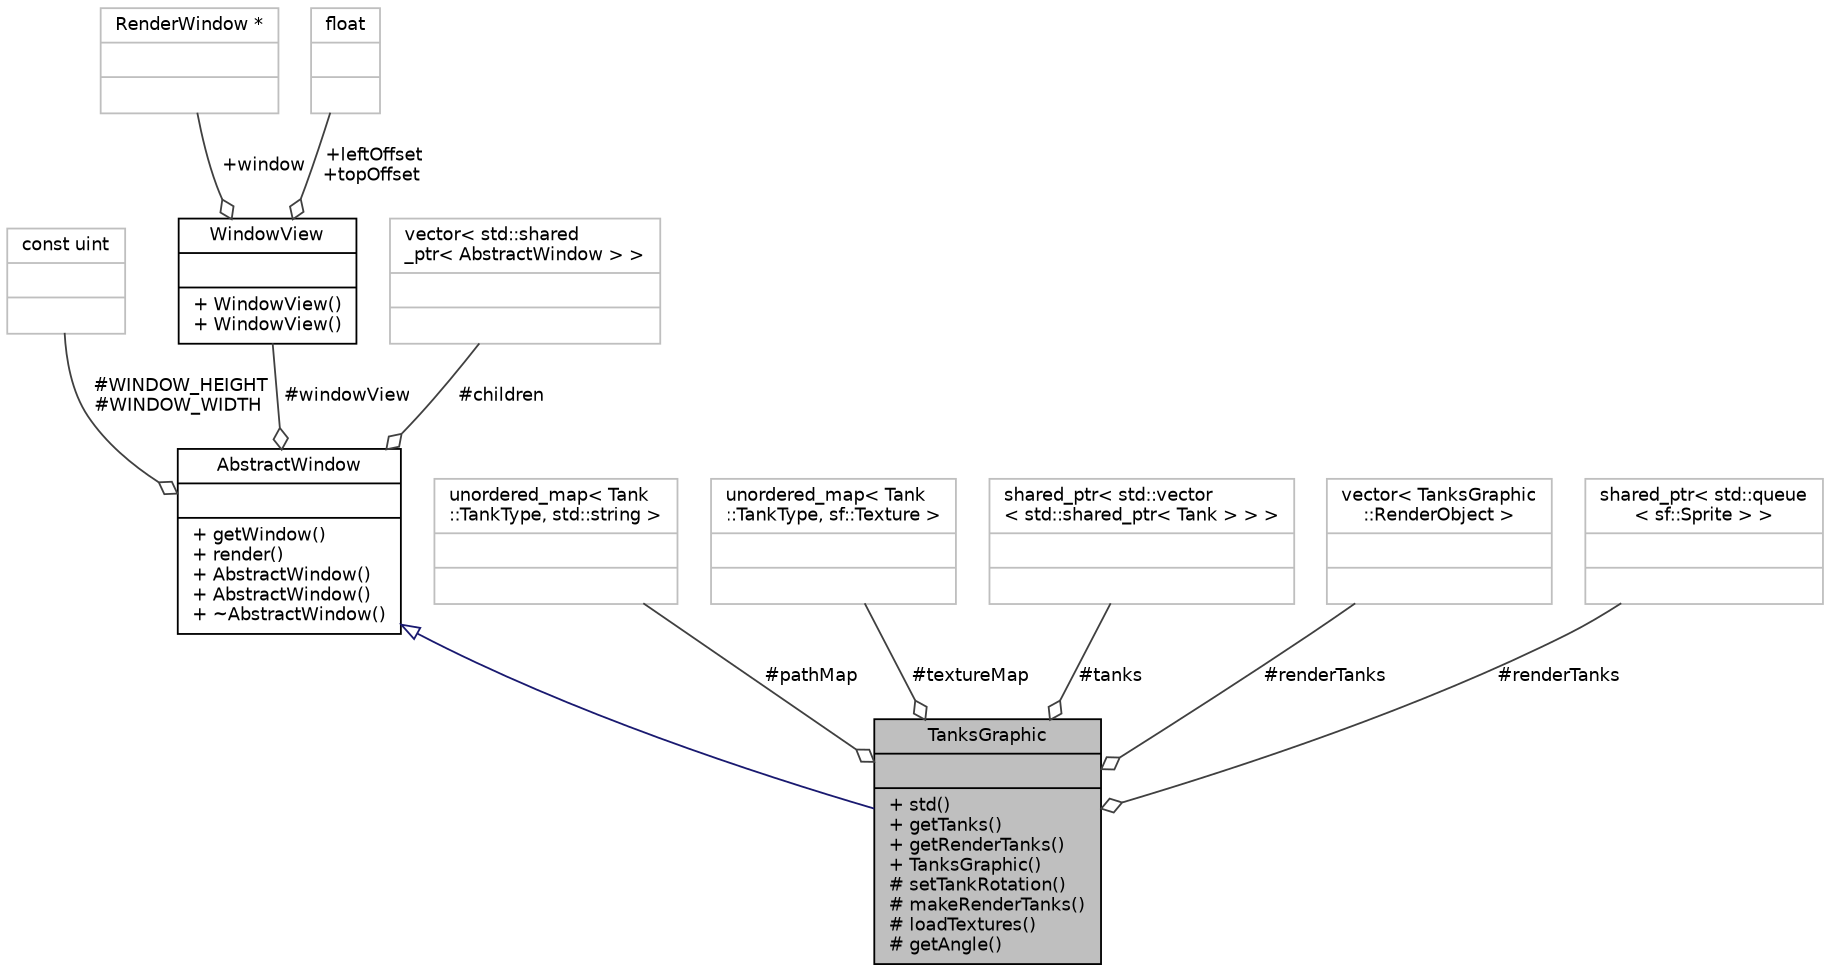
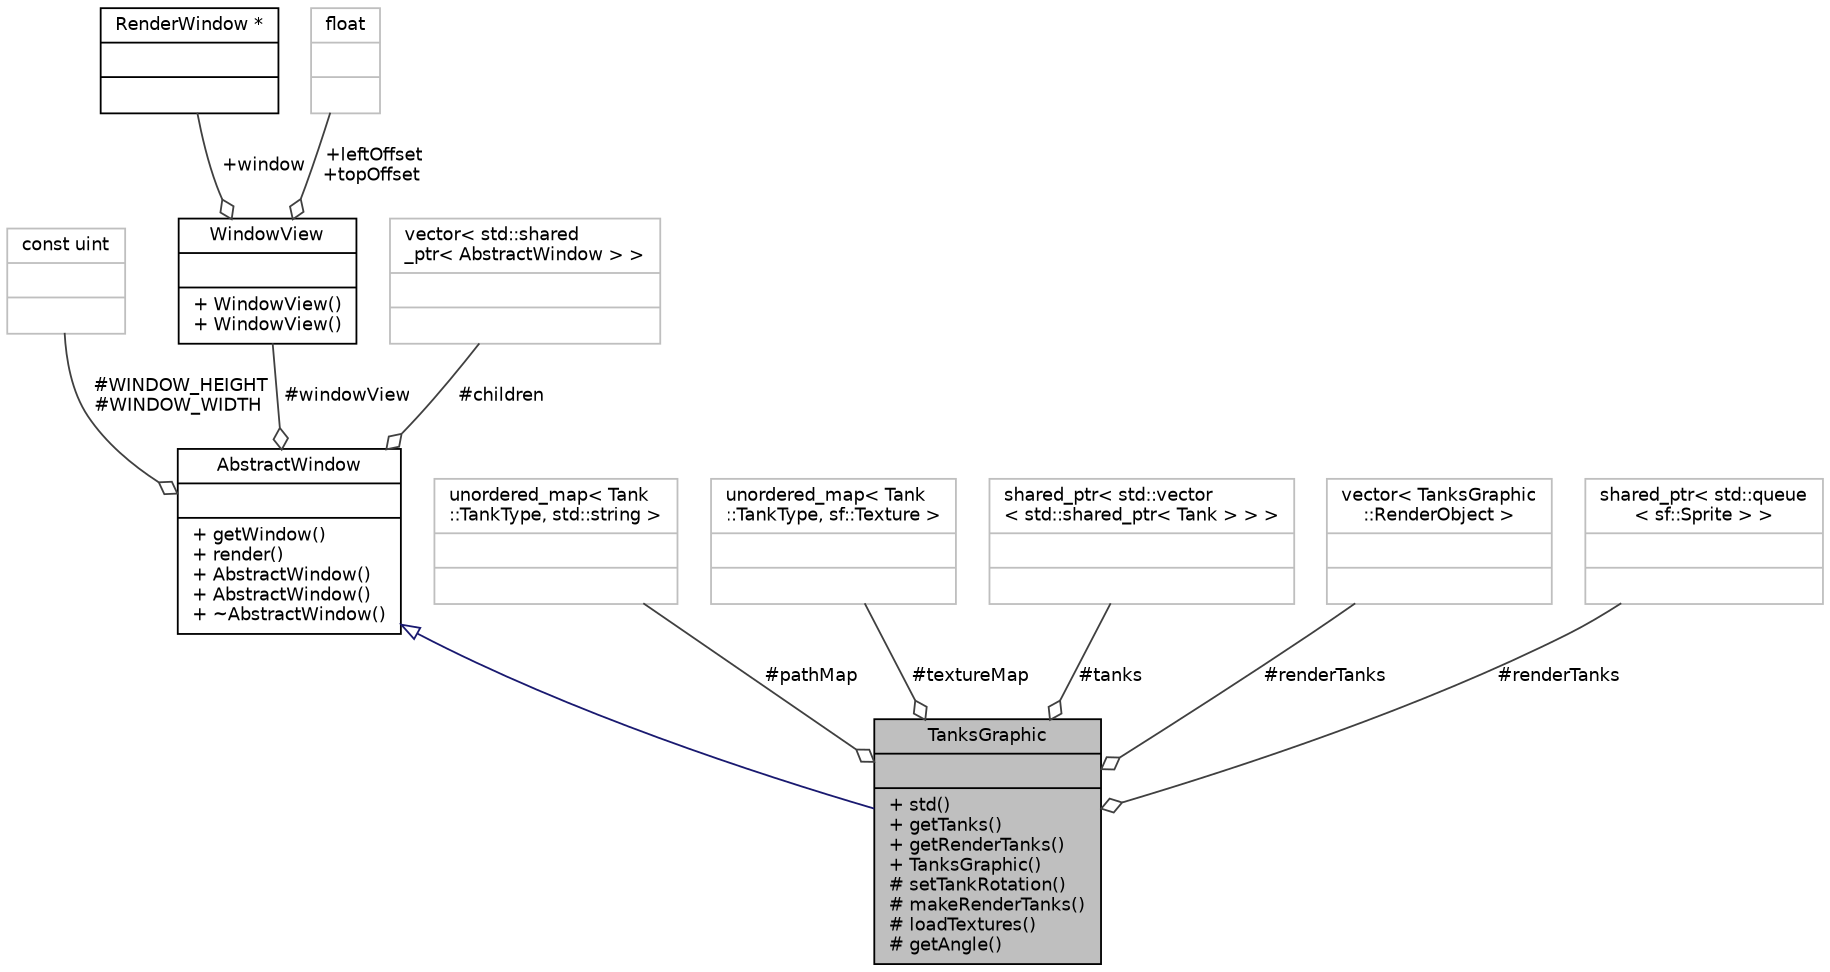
  digraph {
    node [color=grey75 fontname=Helvetica fontsize=10 shape=record]
    edge [color=grey25 fontname=Helvetica fontsize=10 labelfontname=Helvetica labelfontsize=10 style=solid arrowhead=odiamond]
    n1 [color=black fillcolor=grey75 fontcolor=black height=0.2 label="{TanksGraphic\n||+ std()\l+ getTanks()\l+ getRenderTanks()\l+ TanksGraphic()\l# setTankRotation()\l# makeRenderTanks()\l# loadTextures()\l# getAngle()\l}" style=filled width=0.4]
    n2 [color=black height=0.2 label="{AbstractWindow\n||+ getWindow()\l+ render()\l+ AbstractWindow()\l+ AbstractWindow()\l+ ~AbstractWindow()\l}" width=0.4]
    n3 [height=0.2 label="{const uint\n||}" width=0.4]
    n4 [color=black height=0.2 label="{WindowView\n||+ WindowView()\l+ WindowView()\l}" width=0.4]
-   n5 [height=0.2 label="{RenderWindow *\n||}" width=0.4]
+   n5 [color=black height=0.2 label="{RenderWindow *\n||}" width=0.4]
    n6 [height=0.2 label="{float\n||}" width=0.4]
    n7 [height=0.2 label="{vector\< std::shared\l_ptr\< AbstractWindow \> \>\n||}" width=0.4]
    n8 [height=0.2 label="{unordered_map\< Tank\l::TankType, std::string \>\n||}" width=0.4]
    n9 [height=0.2 label="{unordered_map\< Tank\l::TankType, sf::Texture \>\n||}" width=0.4]
    n10 [height=0.2 label="{shared_ptr\< std::vector\l\< std::shared_ptr\< Tank \> \> \>\n||}" width=0.4]
    n11 [height=0.2 label="{vector\< TanksGraphic\l::RenderObject \>\n||}" width=0.4]
    n12 [height=0.2 label="{shared_ptr\< std::queue\l\< sf::Sprite \> \>\n||}" width=0.4]
    n2 -> n1 [arrowtail=onormal color=midnightblue dir=back arrowhead=""]
    n3 -> n2 [label=" #WINDOW_HEIGHT\n#WINDOW_WIDTH"]
    n4 -> n2 [label=" #windowView"]
    n5 -> n4 [label=" +window"]
    n6 -> n4 [label=" +leftOffset\n+topOffset"]
    n7 -> n2 [label=" #children"]
    n8 -> n1 [label=" #pathMap"]
    n9 -> n1 [label=" #textureMap"]
    n10 -> n1 [label=" #tanks"]
    n11 -> n1 [label=" #renderTanks"]
    n12 -> n1 [label=" #renderTanks"]
  }
